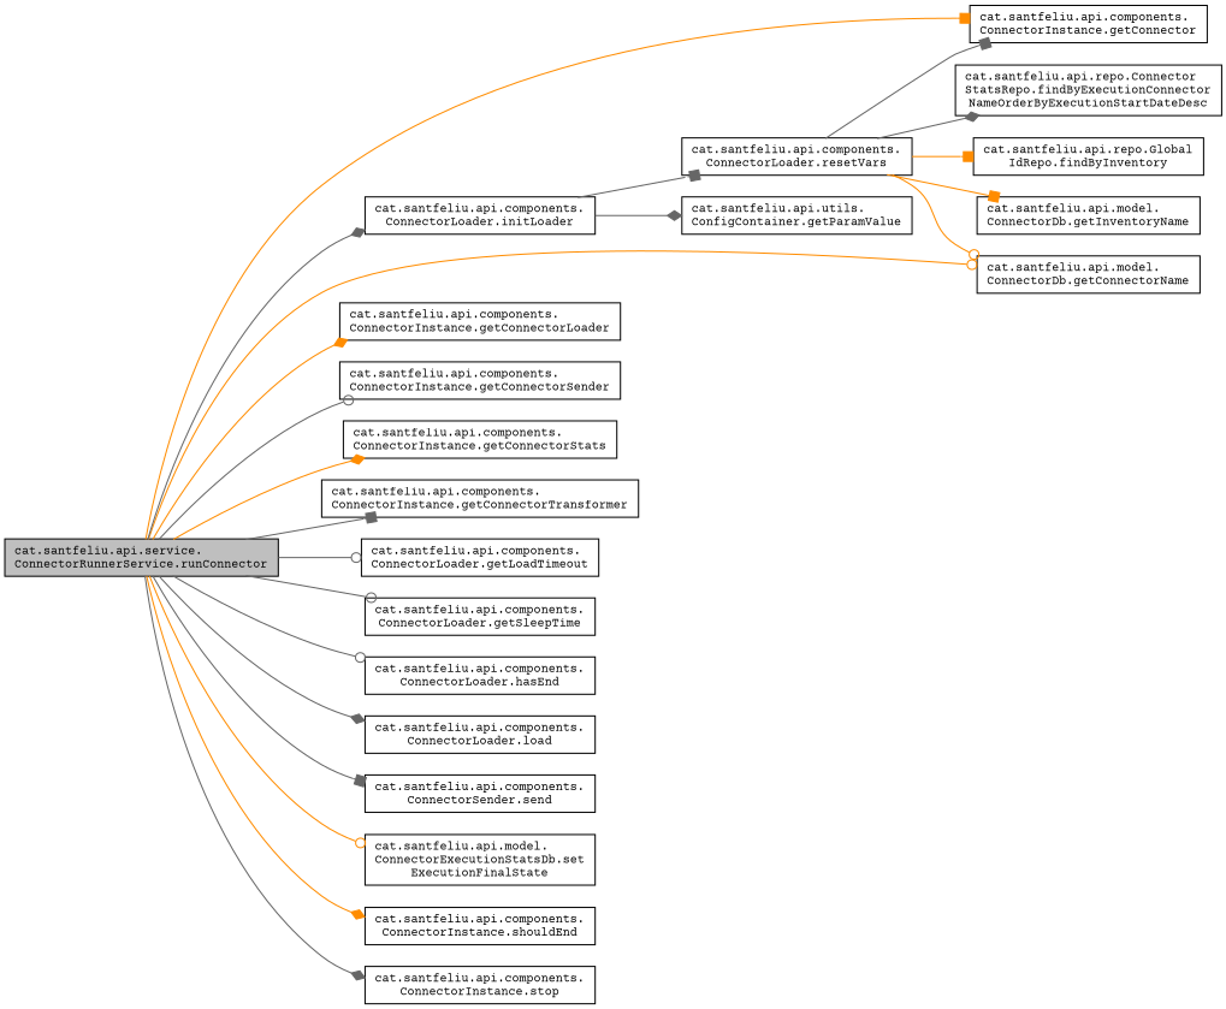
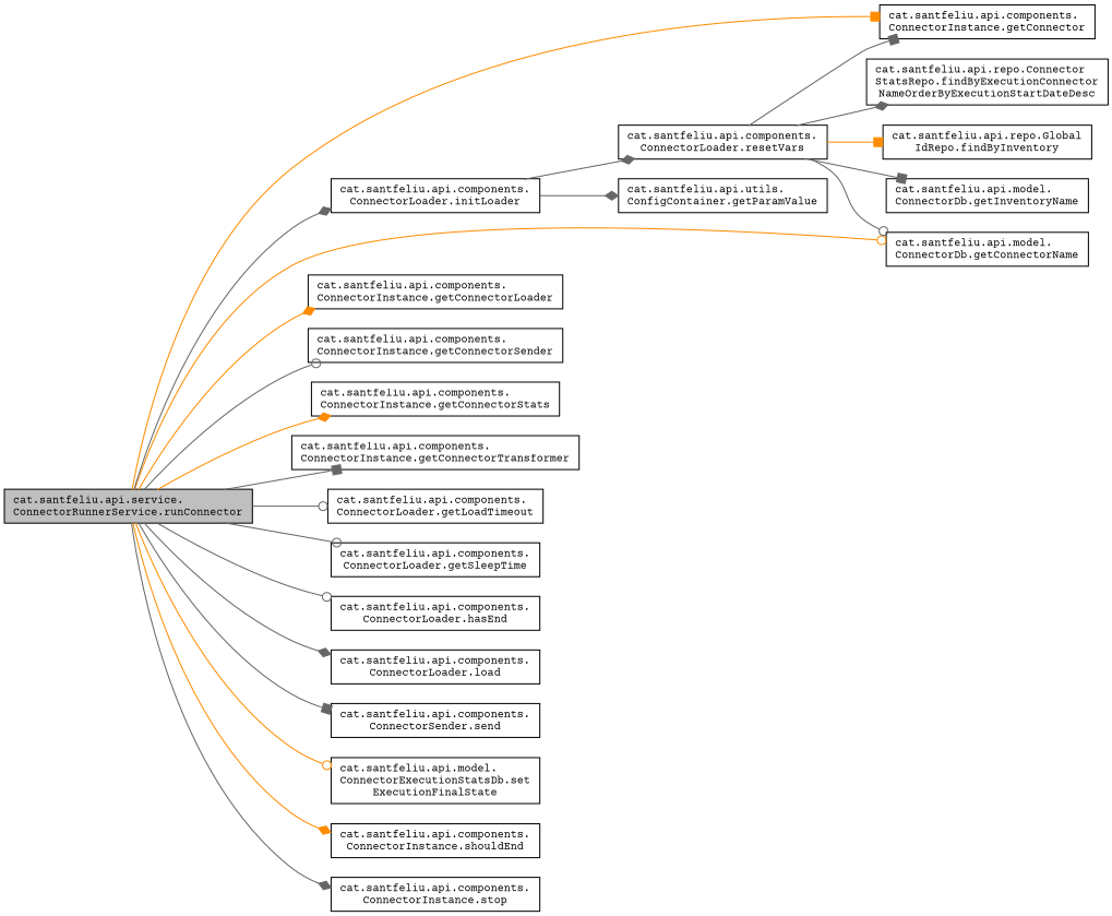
  digraph {
    fontname="Courier Prime"
    rankdir=LR
    node [color=black fillcolor=white fontname="Courier Prime" fontsize=10 shape=record style=filled]
    edge [arrowhead=diamond color=gray40 fontname="Courier Prime" fontsize=10 labelfontname=Helvetica labelfontsize=10 style=solid]
    n1 [fillcolor=grey75 fontcolor=black height=0.2 label="cat.santfeliu.api.service.\lConnectorRunnerService.runConnector" width=0.4]
    n2 [height=0.2 label="cat.santfeliu.api.components.\lConnectorInstance.getConnector" width=0.4]
    n3 [height=0.2 label="cat.santfeliu.api.components.\lConnectorInstance.getConnectorLoader" width=0.4]
    n4 [height=0.2 label="cat.santfeliu.api.model.\lConnectorDb.getConnectorName" width=0.4]
    n5 [height=0.2 label="cat.santfeliu.api.components.\lConnectorInstance.getConnectorSender" width=0.4]
    n6 [height=0.2 label="cat.santfeliu.api.components.\lConnectorInstance.getConnectorStats" width=0.4]
    n7 [height=0.2 label="cat.santfeliu.api.components.\lConnectorInstance.getConnectorTransformer" width=0.4]
    n8 [height=0.2 label="cat.santfeliu.api.components.\lConnectorLoader.getLoadTimeout" width=0.4]
    n9 [height=0.2 label="cat.santfeliu.api.components.\lConnectorLoader.getSleepTime" width=0.4]
    n10 [height=0.2 label="cat.santfeliu.api.components.\lConnectorLoader.hasEnd" width=0.4]
    n11 [height=0.2 label="cat.santfeliu.api.components.\lConnectorLoader.initLoader" width=0.4]
    n12 [height=0.2 label="cat.santfeliu.api.components.\lConnectorLoader.load" width=0.4]
    n13 [height=0.2 label="cat.santfeliu.api.components.\lConnectorSender.send" width=0.4]
    n14 [height=0.2 label="cat.santfeliu.api.model.\lConnectorExecutionStatsDb.set\lExecutionFinalState" width=0.4]
    n15 [height=0.2 label="cat.santfeliu.api.components.\lConnectorInstance.shouldEnd" width=0.4]
    n16 [height=0.2 label="cat.santfeliu.api.components.\lConnectorInstance.stop" width=0.4]
    n17 [height=0.2 label="cat.santfeliu.api.utils.\lConfigContainer.getParamValue" width=0.4]
    n18 [height=0.2 label="cat.santfeliu.api.components.\lConnectorLoader.resetVars" width=0.4]
    n19 [height=0.2 label="cat.santfeliu.api.repo.Connector\lStatsRepo.findByExecutionConnector\lNameOrderByExecutionStartDateDesc" width=0.4]
    n20 [height=0.2 label="cat.santfeliu.api.repo.Global\lIdRepo.findByInventory" width=0.4]
    n21 [height=0.2 label="cat.santfeliu.api.model.\lConnectorDb.getInventoryName" width=0.4]
    n1 -> n2 [arrowhead=box color=darkorange]
    n1 -> n3 [color=darkorange]
    n1 -> n4 [arrowhead=odot color=darkorange]
    n1 -> n5 [arrowhead=odot]
    n1 -> n6 [color=darkorange]
    n1 -> n7 [arrowhead=box]
    n1 -> n8 [arrowhead=odot]
    n1 -> n9 [arrowhead=odot]
    n1 -> n10 [arrowhead=odot]
    n1 -> n11
    n1 -> n12
    n1 -> n13 [arrowhead=box]
    n1 -> n14 [arrowhead=odot color=darkorange]
    n1 -> n15 [color=darkorange]
    n1 -> n16
    n11 -> n17
-   n11 -> n18 [arrowhead=box]
+   n11 -> n18
    n18 -> n2 [arrowhead=box]
-   n18 -> n4 [arrowhead=odot color=darkorange]
+   n18 -> n4 [arrowhead=odot]
    n18 -> n19
    n18 -> n20 [arrowhead=box color=darkorange]
-   n18 -> n21 [arrowhead=box color=darkorange]
+   n18 -> n21 [arrowhead=box]
  }
